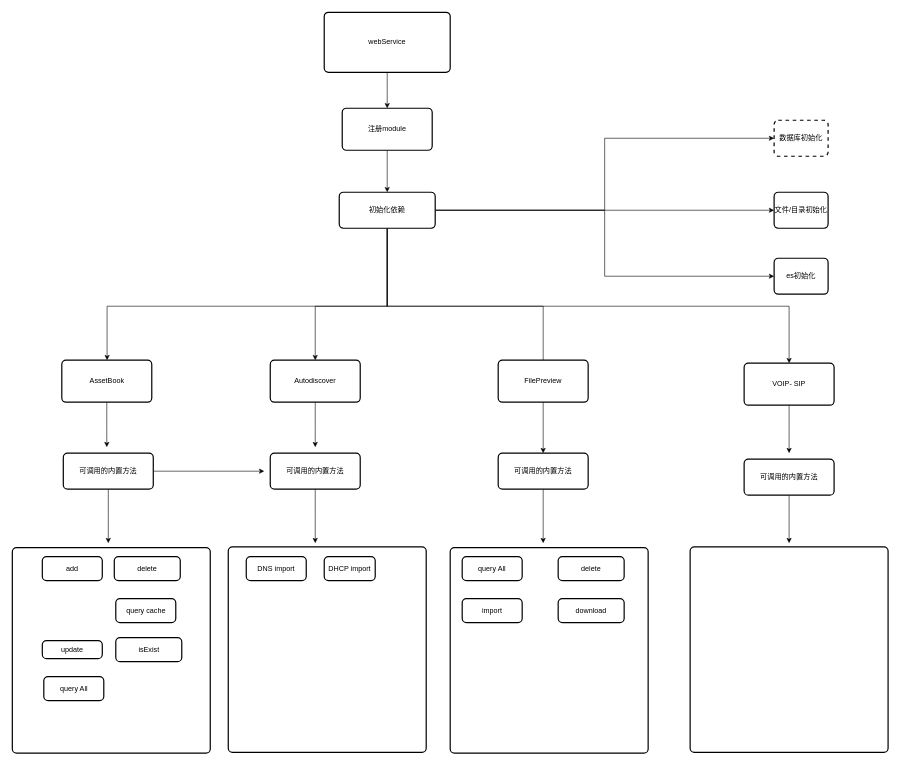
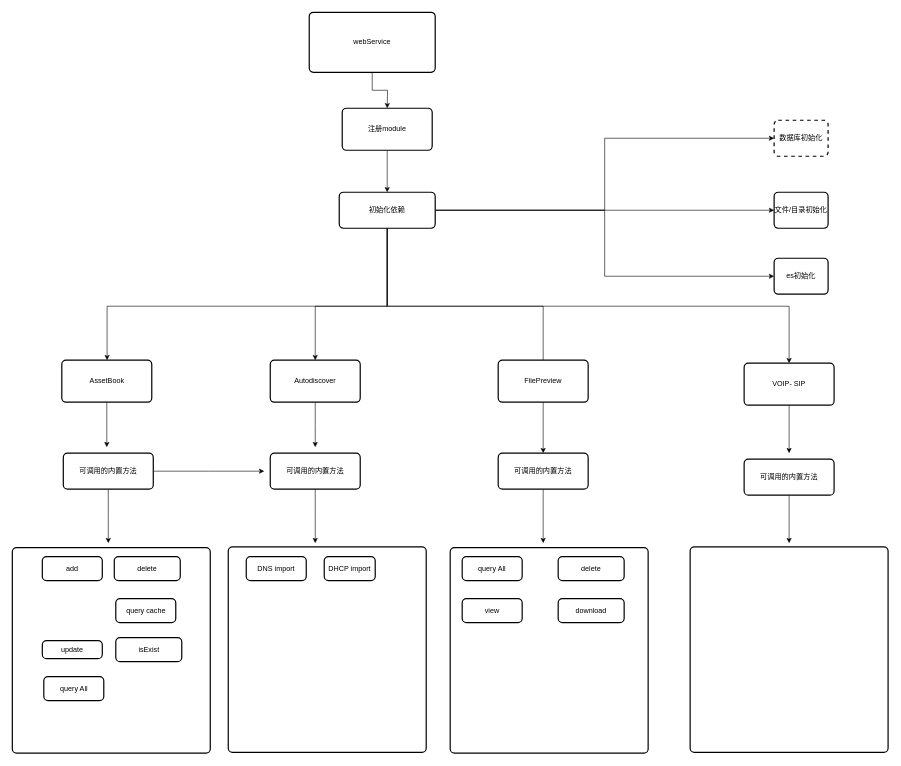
  <mxCell id="0" />
  <mxCell id="1" parent="0" />
  <mxCell id="2" value="" style="rounded=1;whiteSpace=wrap;html=1;absoluteArcSize=1;arcSize=14;strokeWidth=2;" vertex="1" parent="1"><mxGeometry x="750" y="912.5" width="330" height="342.5" as="geometry" /></mxCell>
  <mxCell id="3" value="" style="rounded=1;whiteSpace=wrap;html=1;absoluteArcSize=1;arcSize=14;strokeWidth=2;" vertex="1" parent="1"><mxGeometry x="20" y="912.5" width="330" height="342.5" as="geometry" /></mxCell>
  <mxCell id="4" style="edgeStyle=orthogonalEdgeStyle;rounded=0;orthogonalLoop=1;jettySize=auto;html=1;" edge="1" parent="1" source="5"><mxGeometry relative="1" as="geometry"><mxPoint x="645" y="180" as="targetPoint" /></mxGeometry></mxCell>
- <mxCell id="5" value="webService" style="rounded=1;whiteSpace=wrap;html=1;absoluteArcSize=1;arcSize=14;strokeWidth=2;" vertex="1" parent="1"><mxGeometry x="540" y="20" width="210" height="100" as="geometry" /></mxCell>
+ <mxCell id="5" value="webService" style="rounded=1;whiteSpace=wrap;html=1;absoluteArcSize=1;arcSize=14;strokeWidth=2;" vertex="1" parent="1"><mxGeometry x="515" y="20" width="210" height="100" as="geometry" /></mxCell>
  <mxCell id="6" style="edgeStyle=orthogonalEdgeStyle;rounded=0;orthogonalLoop=1;jettySize=auto;html=1;entryX=0.5;entryY=0;entryDx=0;entryDy=0;" edge="1" parent="1" source="7" target="21"><mxGeometry relative="1" as="geometry" /></mxCell>
  <mxCell id="7" value="注册module" style="rounded=1;whiteSpace=wrap;html=1;absoluteArcSize=1;arcSize=14;strokeWidth=2;" vertex="1" parent="1"><mxGeometry x="570" y="180" width="150" height="70" as="geometry" /></mxCell>
  <mxCell id="8" style="edgeStyle=orthogonalEdgeStyle;rounded=0;orthogonalLoop=1;jettySize=auto;html=1;" edge="1" parent="1" source="9"><mxGeometry relative="1" as="geometry"><mxPoint x="177.5" y="745" as="targetPoint" /></mxGeometry></mxCell>
  <mxCell id="9" value="AssetBook" style="rounded=1;whiteSpace=wrap;html=1;absoluteArcSize=1;arcSize=14;strokeWidth=2;" vertex="1" parent="1"><mxGeometry x="102.5" y="600" width="150" height="70" as="geometry" /></mxCell>
  <mxCell id="10" style="edgeStyle=orthogonalEdgeStyle;rounded=0;orthogonalLoop=1;jettySize=auto;html=1;" edge="1" parent="1" source="11"><mxGeometry relative="1" as="geometry"><mxPoint x="1315" y="755" as="targetPoint" /></mxGeometry></mxCell>
  <mxCell id="11" value="VOIP- SIP" style="rounded=1;whiteSpace=wrap;html=1;absoluteArcSize=1;arcSize=14;strokeWidth=2;" vertex="1" parent="1"><mxGeometry x="1240" y="605" width="150" height="70" as="geometry" /></mxCell>
  <mxCell id="12" style="edgeStyle=orthogonalEdgeStyle;rounded=0;orthogonalLoop=1;jettySize=auto;html=1;entryX=0.5;entryY=0;entryDx=0;entryDy=0;" edge="1" parent="1" source="13" target="35"><mxGeometry relative="1" as="geometry" /></mxCell>
  <mxCell id="13" value="FilePreview" style="rounded=1;whiteSpace=wrap;html=1;absoluteArcSize=1;arcSize=14;strokeWidth=2;" vertex="1" parent="1"><mxGeometry x="830" y="600" width="150" height="70" as="geometry" /></mxCell>
  <mxCell id="14" style="edgeStyle=orthogonalEdgeStyle;rounded=0;orthogonalLoop=1;jettySize=auto;html=1;entryX=0;entryY=0.5;entryDx=0;entryDy=0;" edge="1" parent="1" source="21" target="31"><mxGeometry relative="1" as="geometry" /></mxCell>
  <mxCell id="15" style="edgeStyle=orthogonalEdgeStyle;rounded=0;orthogonalLoop=1;jettySize=auto;html=1;entryX=0;entryY=0.5;entryDx=0;entryDy=0;" edge="1" parent="1" source="21" target="32"><mxGeometry relative="1" as="geometry"><mxPoint x="920" y="280" as="targetPoint" /></mxGeometry></mxCell>
  <mxCell id="16" style="edgeStyle=orthogonalEdgeStyle;rounded=0;orthogonalLoop=1;jettySize=auto;html=1;entryX=0;entryY=0.5;entryDx=0;entryDy=0;" edge="1" parent="1" source="21" target="33"><mxGeometry relative="1" as="geometry" /></mxCell>
  <mxCell id="17" style="edgeStyle=orthogonalEdgeStyle;rounded=0;orthogonalLoop=1;jettySize=auto;html=1;" edge="1" parent="1" source="21" target="41"><mxGeometry relative="1" as="geometry"><Array as="points"><mxPoint x="645" y="510" /><mxPoint x="525" y="510" /></Array></mxGeometry></mxCell>
  <mxCell id="18" style="edgeStyle=orthogonalEdgeStyle;rounded=0;orthogonalLoop=1;jettySize=auto;html=1;entryX=0.5;entryY=0;entryDx=0;entryDy=0;endArrow=none;" edge="1" parent="1" source="21" target="13"><mxGeometry relative="1" as="geometry"><Array as="points"><mxPoint x="645" y="510" /><mxPoint x="905" y="510" /></Array></mxGeometry></mxCell>
  <mxCell id="19" style="edgeStyle=orthogonalEdgeStyle;rounded=0;orthogonalLoop=1;jettySize=auto;html=1;" edge="1" parent="1" source="21" target="9"><mxGeometry relative="1" as="geometry"><Array as="points"><mxPoint x="645" y="510" /><mxPoint x="178" y="510" /></Array></mxGeometry></mxCell>
  <mxCell id="20" style="edgeStyle=orthogonalEdgeStyle;rounded=0;orthogonalLoop=1;jettySize=auto;html=1;entryX=0.5;entryY=0;entryDx=0;entryDy=0;" edge="1" parent="1" source="21" target="11"><mxGeometry relative="1" as="geometry"><Array as="points"><mxPoint x="645" y="510" /><mxPoint x="1315" y="510" /></Array></mxGeometry></mxCell>
  <mxCell id="21" value="初始化依赖" style="rounded=1;whiteSpace=wrap;html=1;absoluteArcSize=1;arcSize=14;strokeWidth=2;" vertex="1" parent="1"><mxGeometry x="565" y="320" width="160" height="60" as="geometry" /></mxCell>
  <mxCell id="22" style="edgeStyle=orthogonalEdgeStyle;rounded=0;orthogonalLoop=1;jettySize=auto;html=1;" edge="1" parent="1" source="24"><mxGeometry relative="1" as="geometry"><mxPoint x="440" y="785" as="targetPoint" /></mxGeometry></mxCell>
  <mxCell id="23" style="edgeStyle=orthogonalEdgeStyle;rounded=0;orthogonalLoop=1;jettySize=auto;html=1;" edge="1" parent="1" source="24"><mxGeometry relative="1" as="geometry"><mxPoint x="180" y="905" as="targetPoint" /></mxGeometry></mxCell>
  <mxCell id="24" value="可调用的内置方法" style="rounded=1;whiteSpace=wrap;html=1;absoluteArcSize=1;arcSize=14;strokeWidth=2;" vertex="1" parent="1"><mxGeometry x="105" y="755" width="150" height="60" as="geometry" /></mxCell>
  <mxCell id="25" value="add" style="rounded=1;whiteSpace=wrap;html=1;absoluteArcSize=1;arcSize=14;strokeWidth=2;" vertex="1" parent="1"><mxGeometry x="70" y="927.5" width="100" height="40" as="geometry" /></mxCell>
  <mxCell id="26" value="delete" style="rounded=1;whiteSpace=wrap;html=1;absoluteArcSize=1;arcSize=14;strokeWidth=2;" vertex="1" parent="1"><mxGeometry x="190" y="927.5" width="110" height="40" as="geometry" /></mxCell>
  <mxCell id="27" value="query All" style="rounded=1;whiteSpace=wrap;html=1;absoluteArcSize=1;arcSize=14;strokeWidth=2;" vertex="1" parent="1"><mxGeometry x="72.5" y="1127.5" width="100" height="40" as="geometry" /></mxCell>
  <mxCell id="28" value="update" style="rounded=1;whiteSpace=wrap;html=1;absoluteArcSize=1;arcSize=14;strokeWidth=2;" vertex="1" parent="1"><mxGeometry x="70" y="1067.5" width="100" height="30" as="geometry" /></mxCell>
  <mxCell id="29" value="query&amp;nbsp;cache" style="rounded=1;whiteSpace=wrap;html=1;absoluteArcSize=1;arcSize=14;strokeWidth=2;" vertex="1" parent="1"><mxGeometry x="192.5" y="997.5" width="100" height="40" as="geometry" /></mxCell>
  <mxCell id="30" value="isExist" style="rounded=1;whiteSpace=wrap;html=1;absoluteArcSize=1;arcSize=14;strokeWidth=2;" vertex="1" parent="1"><mxGeometry x="192.5" y="1062.5" width="110" height="40" as="geometry" /></mxCell>
  <mxCell id="31" value="数据库初始化" style="rounded=1;whiteSpace=wrap;html=1;absoluteArcSize=1;arcSize=14;strokeWidth=2;dashed=1;" vertex="1" parent="1"><mxGeometry x="1290" y="200" width="90" height="60" as="geometry" /></mxCell>
  <mxCell id="32" value="文件/目录初始化" style="rounded=1;whiteSpace=wrap;html=1;absoluteArcSize=1;arcSize=14;strokeWidth=2;" vertex="1" parent="1"><mxGeometry x="1290" y="320" width="90" height="60" as="geometry" /></mxCell>
  <mxCell id="33" value="es初始化" style="rounded=1;whiteSpace=wrap;html=1;absoluteArcSize=1;arcSize=14;strokeWidth=2;" vertex="1" parent="1"><mxGeometry x="1290" y="430" width="90" height="60" as="geometry" /></mxCell>
  <mxCell id="34" style="edgeStyle=orthogonalEdgeStyle;rounded=0;orthogonalLoop=1;jettySize=auto;html=1;" edge="1" parent="1" source="35"><mxGeometry relative="1" as="geometry"><mxPoint x="905" y="905" as="targetPoint" /></mxGeometry></mxCell>
  <mxCell id="35" value="可调用的内置方法" style="rounded=1;whiteSpace=wrap;html=1;absoluteArcSize=1;arcSize=14;strokeWidth=2;" vertex="1" parent="1"><mxGeometry x="830" y="755" width="150" height="60" as="geometry" /></mxCell>
  <mxCell id="36" value="delete" style="rounded=1;whiteSpace=wrap;html=1;absoluteArcSize=1;arcSize=14;strokeWidth=2;" vertex="1" parent="1"><mxGeometry x="930" y="927.5" width="110" height="40" as="geometry" /></mxCell>
  <mxCell id="37" value="query All" style="rounded=1;whiteSpace=wrap;html=1;absoluteArcSize=1;arcSize=14;strokeWidth=2;" vertex="1" parent="1"><mxGeometry x="770" y="927.5" width="100" height="40" as="geometry" /></mxCell>
  <mxCell id="38" value="download" style="rounded=1;whiteSpace=wrap;html=1;absoluteArcSize=1;arcSize=14;strokeWidth=2;" vertex="1" parent="1"><mxGeometry x="930" y="997.5" width="110" height="40" as="geometry" /></mxCell>
- <mxCell id="39" value="import" style="rounded=1;whiteSpace=wrap;html=1;absoluteArcSize=1;arcSize=14;strokeWidth=2;" vertex="1" parent="1"><mxGeometry x="770" y="997.5" width="100" height="40" as="geometry" /></mxCell>
+ <mxCell id="39" value="view" style="rounded=1;whiteSpace=wrap;html=1;absoluteArcSize=1;arcSize=14;strokeWidth=2;" vertex="1" parent="1"><mxGeometry x="770" y="997.5" width="100" height="40" as="geometry" /></mxCell>
  <mxCell id="40" style="edgeStyle=orthogonalEdgeStyle;rounded=0;orthogonalLoop=1;jettySize=auto;html=1;" edge="1" parent="1" source="41"><mxGeometry relative="1" as="geometry"><mxPoint x="525" y="745" as="targetPoint" /></mxGeometry></mxCell>
  <mxCell id="41" value="Autodiscover" style="rounded=1;whiteSpace=wrap;html=1;absoluteArcSize=1;arcSize=14;strokeWidth=2;" vertex="1" parent="1"><mxGeometry x="450" y="600" width="150" height="70" as="geometry" /></mxCell>
  <mxCell id="42" style="edgeStyle=orthogonalEdgeStyle;rounded=0;orthogonalLoop=1;jettySize=auto;html=1;" edge="1" parent="1" source="43"><mxGeometry relative="1" as="geometry"><mxPoint x="525" y="905" as="targetPoint" /></mxGeometry></mxCell>
  <mxCell id="43" value="可调用的内置方法" style="rounded=1;whiteSpace=wrap;html=1;absoluteArcSize=1;arcSize=14;strokeWidth=2;" vertex="1" parent="1"><mxGeometry x="450" y="755" width="150" height="60" as="geometry" /></mxCell>
  <mxCell id="44" value="" style="rounded=1;whiteSpace=wrap;html=1;absoluteArcSize=1;arcSize=14;strokeWidth=2;" vertex="1" parent="1"><mxGeometry x="380" y="911.25" width="330" height="342.5" as="geometry" /></mxCell>
  <mxCell id="45" value="DNS import" style="rounded=1;whiteSpace=wrap;html=1;absoluteArcSize=1;arcSize=14;strokeWidth=2;" vertex="1" parent="1"><mxGeometry x="410" y="927.5" width="100" height="40" as="geometry" /></mxCell>
  <mxCell id="46" value="DHCP import" style="rounded=1;whiteSpace=wrap;html=1;absoluteArcSize=1;arcSize=14;strokeWidth=2;" vertex="1" parent="1"><mxGeometry x="540" y="927.5" width="85" height="40" as="geometry" /></mxCell>
  <mxCell id="47" style="edgeStyle=orthogonalEdgeStyle;rounded=0;orthogonalLoop=1;jettySize=auto;html=1;" edge="1" parent="1" source="48"><mxGeometry relative="1" as="geometry"><mxPoint x="1315" y="905" as="targetPoint" /></mxGeometry></mxCell>
  <mxCell id="48" value="可调用的内置方法" style="rounded=1;whiteSpace=wrap;html=1;absoluteArcSize=1;arcSize=14;strokeWidth=2;" vertex="1" parent="1"><mxGeometry x="1240" y="765" width="150" height="60" as="geometry" /></mxCell>
  <mxCell id="49" value="" style="rounded=1;whiteSpace=wrap;html=1;absoluteArcSize=1;arcSize=14;strokeWidth=2;" vertex="1" parent="1"><mxGeometry x="1150" y="911.25" width="330" height="342.5" as="geometry" /></mxCell>
